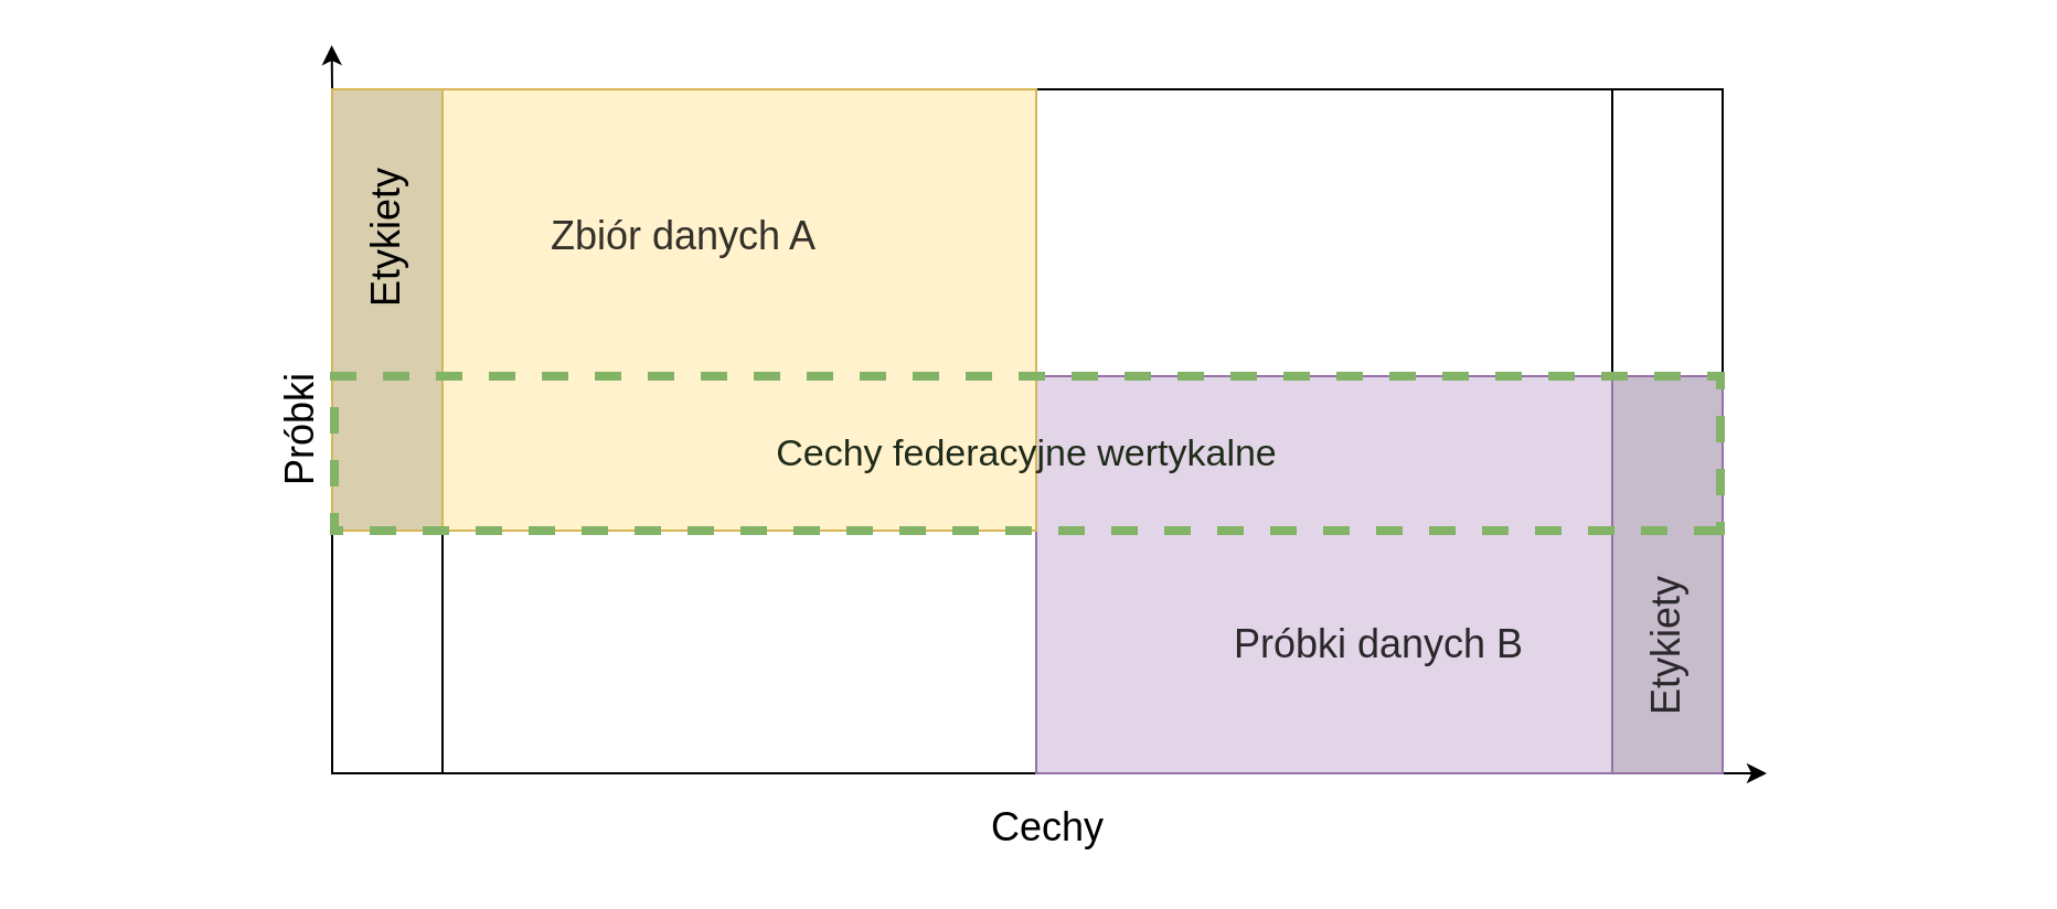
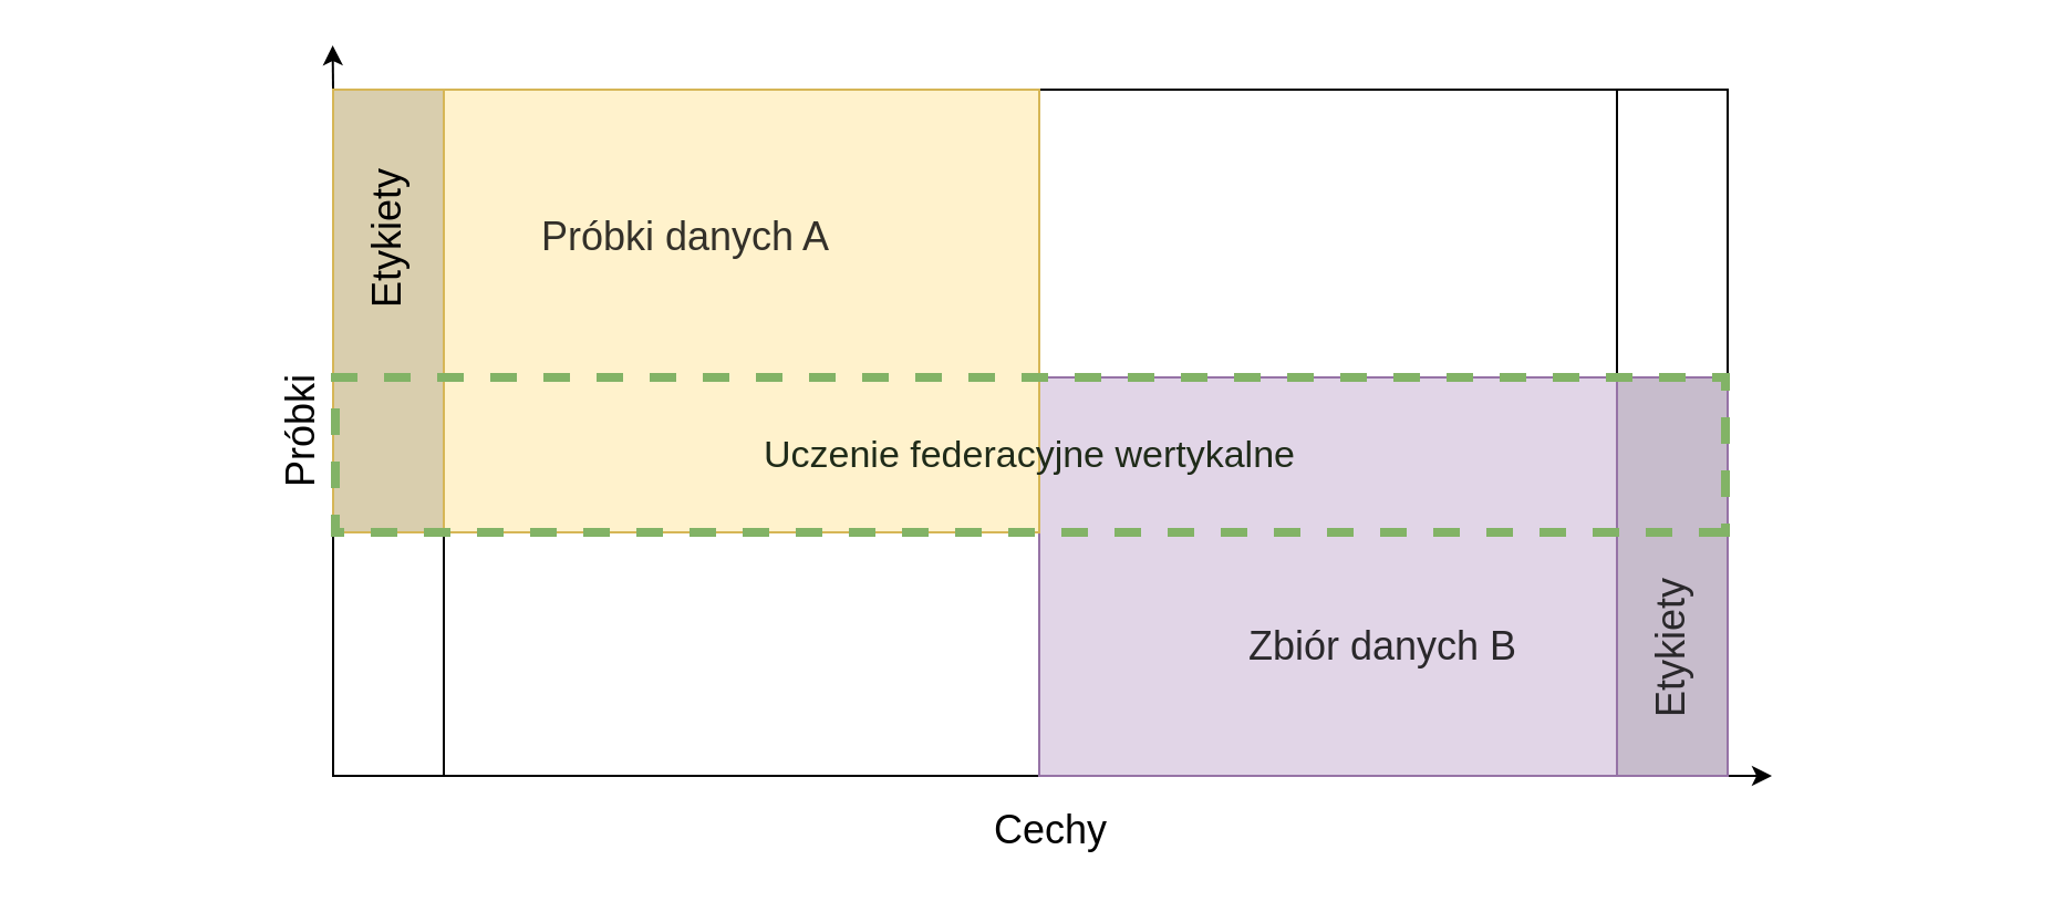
  <mxCell id="0" />
  <mxCell id="1" parent="0" />
  <mxCell id="2" value="" style="rounded=0;whiteSpace=wrap;html=1;glass=0;fontSize=18;strokeColor=#050505;" vertex="1" parent="1"><mxGeometry x="150" y="40" width="630" height="310" as="geometry" /></mxCell>
  <mxCell id="3" value="" style="rounded=0;whiteSpace=wrap;html=1;glass=0;fontSize=18;direction=south;rotation=270;" vertex="1" parent="1"><mxGeometry x="600" y="170" width="310" height="50" as="geometry" /></mxCell>
  <mxCell id="4" value="" style="rounded=0;whiteSpace=wrap;html=1;glass=0;fontSize=18;direction=south;rotation=270;" vertex="1" parent="1"><mxGeometry x="20" y="170" width="310" height="50" as="geometry" /></mxCell>
- <mxCell id="5" value="&lt;font style=&quot;font-size: 18px&quot; color=&quot;#2a282b&quot;&gt;&lt;br&gt;&lt;br&gt;&lt;br&gt;Próbki danych B&lt;/font&gt;" style="rounded=0;whiteSpace=wrap;html=1;fillColor=#E1D5E7;strokeColor=#9673A6;fontSize=17;" vertex="1" parent="1"><mxGeometry x="469" y="170" width="311" height="180" as="geometry" /></mxCell>
- <mxCell id="6" value="&lt;font style=&quot;font-size: 18px&quot;&gt;&lt;font color=&quot;#333029&quot;&gt;Zbiór danych A&lt;br&gt;&lt;br&gt;&lt;br&gt;&lt;/font&gt;&lt;br&gt;&lt;/font&gt;" style="rounded=0;whiteSpace=wrap;html=1;fillColor=#FFF2CC;strokeColor=#d6b656;gradientColor=none;glass=0;" vertex="1" parent="1"><mxGeometry x="150" y="40" width="319" height="200" as="geometry" /></mxCell>
+ <mxCell id="5" value="&lt;font style=&quot;font-size: 18px&quot; color=&quot;#2a282b&quot;&gt;&lt;br&gt;&lt;br&gt;&lt;br&gt;Zbiór danych B&lt;/font&gt;" style="rounded=0;whiteSpace=wrap;html=1;fillColor=#E1D5E7;strokeColor=#9673A6;fontSize=17;" vertex="1" parent="1"><mxGeometry x="469" y="170" width="311" height="180" as="geometry" /></mxCell>
+ <mxCell id="6" value="&lt;font style=&quot;font-size: 18px&quot;&gt;&lt;font color=&quot;#333029&quot;&gt;Próbki danych A&lt;br&gt;&lt;br&gt;&lt;br&gt;&lt;/font&gt;&lt;br&gt;&lt;/font&gt;" style="rounded=0;whiteSpace=wrap;html=1;fillColor=#FFF2CC;strokeColor=#d6b656;gradientColor=none;glass=0;" vertex="1" parent="1"><mxGeometry x="150" y="40" width="319" height="200" as="geometry" /></mxCell>
  <mxCell id="7" style="edgeStyle=orthogonalEdgeStyle;rounded=0;orthogonalLoop=1;jettySize=auto;html=1;exitX=0;exitY=0;exitDx=0;exitDy=0;fontSize=18;" edge="1" parent="1" source="8"><mxGeometry relative="1" as="geometry"><mxPoint x="149.8" y="20" as="targetPoint" /></mxGeometry></mxCell>
  <mxCell id="8" value="&amp;nbsp; &amp;nbsp; &amp;nbsp; &amp;nbsp; &amp;nbsp; &amp;nbsp; &amp;nbsp;Etykiety" style="rounded=0;whiteSpace=wrap;html=1;glass=0;fontSize=18;fillColor=#D9CEAE;strokeColor=#d6b656;direction=south;rotation=270;" vertex="1" parent="1"><mxGeometry x="75" y="115" width="200" height="50" as="geometry" /></mxCell>
  <mxCell id="9" style="edgeStyle=orthogonalEdgeStyle;rounded=0;orthogonalLoop=1;jettySize=auto;html=1;exitX=1;exitY=1;exitDx=0;exitDy=0;fontSize=18;" edge="1" parent="1" source="10"><mxGeometry relative="1" as="geometry"><mxPoint x="800" y="350.2" as="targetPoint" /></mxGeometry></mxCell>
  <mxCell id="10" value="&lt;font color=&quot;#2a282b&quot;&gt;Etykiety&amp;nbsp; &amp;nbsp; &amp;nbsp; &amp;nbsp; &amp;nbsp; &amp;nbsp; &amp;nbsp;&lt;/font&gt;" style="rounded=0;whiteSpace=wrap;html=1;glass=0;fontSize=18;fillColor=#C7BCCC;strokeColor=#9673A6;rotation=270;direction=south;" vertex="1" parent="1"><mxGeometry x="665" y="235" width="180" height="50" as="geometry" /></mxCell>
  <mxCell id="11" value="Cechy" style="text;html=1;align=center;verticalAlign=middle;resizable=0;points=[];autosize=1;strokeColor=none;fillColor=none;fontSize=18;" vertex="1" parent="1"><mxGeometry x="439" y="360" width="70" height="30" as="geometry" /></mxCell>
  <mxCell id="12" value="Próbki" style="text;html=1;align=center;verticalAlign=middle;resizable=0;points=[];autosize=1;strokeColor=none;fillColor=none;fontSize=18;rotation=270;" vertex="1" parent="1"><mxGeometry x="101" y="180" width="70" height="30" as="geometry" /></mxCell>
- <mxCell id="13" value="&lt;span lang=&quot;PL&quot; style=&quot;line-height: 16.8px&quot;&gt;&lt;font style=&quot;font-size: 17px&quot; color=&quot;#1f2b19&quot;&gt;Cechy federacyjne wertykalne&lt;/font&gt;&lt;/span&gt;&lt;span style=&quot;font-size: medium&quot;&gt;&lt;/span&gt;" style="rounded=0;whiteSpace=wrap;html=1;glass=0;fontSize=18;dashed=1;strokeWidth=4;shadow=0;sketch=0;gradientColor=none;gradientDirection=west;fillColor=none;strokeColor=#82B366;fontColor=#82B366;direction=west;" vertex="1" parent="1"><mxGeometry x="151" y="170" width="628" height="70" as="geometry" /></mxCell>
+ <mxCell id="13" value="&lt;span lang=&quot;PL&quot; style=&quot;line-height: 16.8px&quot;&gt;&lt;font style=&quot;font-size: 17px&quot; color=&quot;#1f2b19&quot;&gt;Uczenie federacyjne wertykalne&lt;/font&gt;&lt;/span&gt;&lt;span style=&quot;font-size: medium&quot;&gt;&lt;/span&gt;" style="rounded=0;whiteSpace=wrap;html=1;glass=0;fontSize=18;dashed=1;strokeWidth=4;shadow=0;sketch=0;gradientColor=none;gradientDirection=west;fillColor=none;strokeColor=#82B366;fontColor=#82B366;direction=west;" vertex="1" parent="1"><mxGeometry x="151" y="170" width="628" height="70" as="geometry" /></mxCell>
